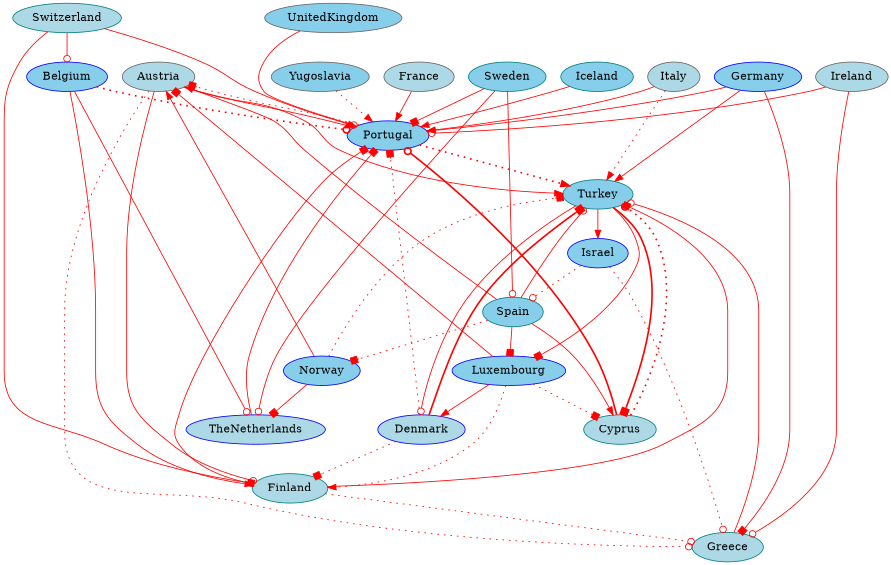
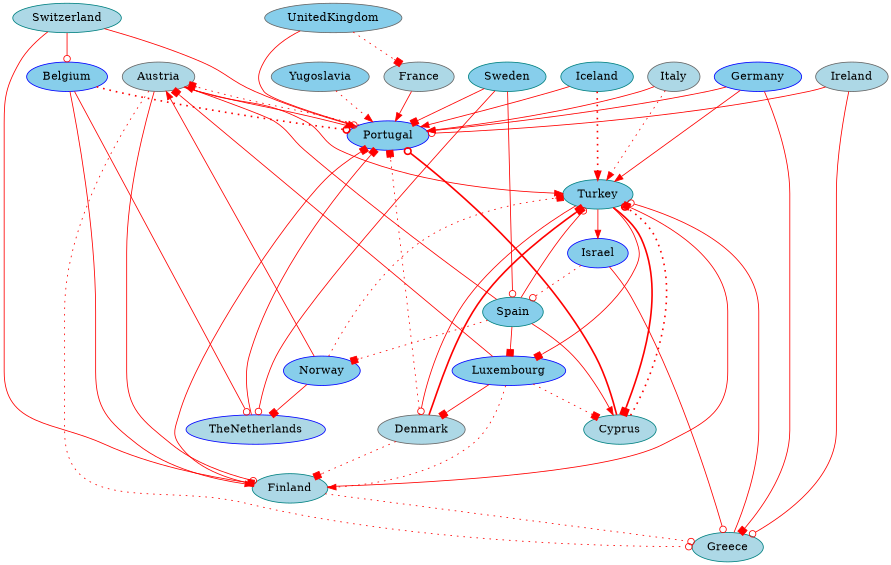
  digraph {
    node [color=teal fillcolor=skyblue style=filled]
    edge [arrowhead=box color=red penwidth=1 style=bold]
    Austria [color=gray40 fillcolor=lightblue]
    Portugal [color=blue]
    Finland [fillcolor=lightblue]
    Turkey
    Greece [fillcolor=lightblue]
    Cyprus [fillcolor=lightblue]
-   Denmark [color=blue fillcolor=lightblue]
+   Denmark [color=gray40 fillcolor=lightblue]
    Luxembourg [color=blue]
    Israel [color=blue]
    Belgium [color=blue]
    TheNetherlands [color=blue fillcolor=lightblue]
    Spain
    France [color=gray40 fillcolor=lightblue]
    Germany [color=blue]
    Norway [color=blue]
    Switzerland [fillcolor=lightblue]
    UnitedKingdom [color=gray40]
    Iceland
    Ireland [color=gray40 fillcolor=lightblue]
    Italy [color=gray40 fillcolor=lightblue]
    Sweden
    Yugoslavia [color=gray40]
    Austria -> Portugal [arrowhead=normal]
    Austria -> Finland [arrowhead=odot style=solid]
    Austria -> Turkey [arrowhead=normal]
    Austria -> Greece [arrowhead=odot style=dotted]
    Portugal -> Austria [style=dotted]
-   Portugal -> Turkey [arrowhead=normal penwidth=2 style=dotted]
+   Iceland -> Turkey [arrowhead=normal penwidth=2 style=dotted]
    Finland -> Portugal [style=solid]
    Finland -> Turkey [style=solid]
    Finland -> Greece [arrowhead=odot style=dotted]
    Turkey -> Cyprus [penwidth=2]
    Turkey -> Denmark [arrowhead=odot style=solid]
    Turkey -> Luxembourg
    Turkey -> Israel [arrowhead=normal]
    Greece -> Turkey [arrowhead=odot style=solid]
    Cyprus -> Portugal [arrowhead=odot penwidth=2 style=solid]
    Cyprus -> Turkey [arrowhead=odot penwidth=2 style=dotted]
    Denmark -> Portugal [style=dotted]
    Denmark -> Finland [style=dotted]
    Denmark -> Turkey [penwidth=2 style=solid]
    Luxembourg -> Austria
    Luxembourg -> Finland [arrowhead=normal style=dotted]
    Luxembourg -> Cyprus [style=dotted]
-   Luxembourg -> Denmark [arrowhead=normal]
-   Israel -> Greece [arrowhead=odot style=dotted]
+   Luxembourg -> Denmark
+   Israel -> Greece [arrowhead=odot]
    Israel -> Spain [arrowhead=odot style=dotted]
    Belgium -> Portugal [arrowhead=odot penwidth=2 style=dotted]
    Belgium -> Finland [arrowhead=normal]
    Belgium -> TheNetherlands [arrowhead=odot style=solid]
    TheNetherlands -> Portugal [style=solid]
    Spain -> Austria [arrowhead=normal]
    Spain -> Turkey [arrowhead=odot]
    Spain -> Cyprus [arrowhead=normal]
    Spain -> Luxembourg [style=solid]
    Spain -> Norway [style=dotted]
    France -> Portugal [arrowhead=normal]
    Germany -> Portugal [arrowhead=normal]
    Germany -> Turkey [arrowhead=normal style=solid]
    Germany -> Greece
    Norway -> Austria [arrowhead=normal]
    Norway -> Turkey [style=dotted]
    Norway -> TheNetherlands
    Switzerland -> Portugal [arrowhead=normal]
    Switzerland -> Finland
    Switzerland -> Belgium [arrowhead=odot style=solid]
    UnitedKingdom -> Portugal [arrowhead=odot style=solid]
+   UnitedKingdom -> France [style=dotted]
    Iceland -> Portugal [arrowhead=normal style=solid]
    Ireland -> Portugal [arrowhead=odot style=solid]
    Ireland -> Greece [arrowhead=odot style=solid]
    Italy -> Portugal [arrowhead=normal style=solid]
    Italy -> Turkey [arrowhead=normal style=dotted]
    Sweden -> Portugal
    Sweden -> TheNetherlands [arrowhead=odot]
    Sweden -> Spain [arrowhead=odot]
    Yugoslavia -> Portugal [arrowhead=normal style=dotted]
  }
